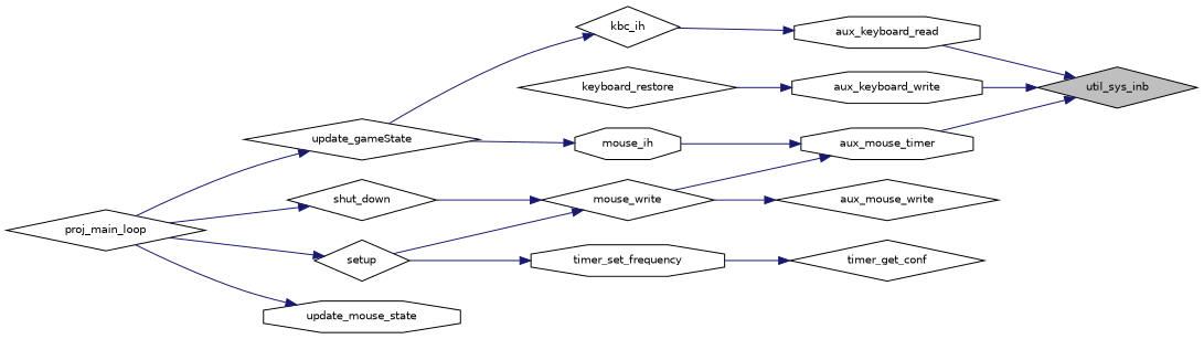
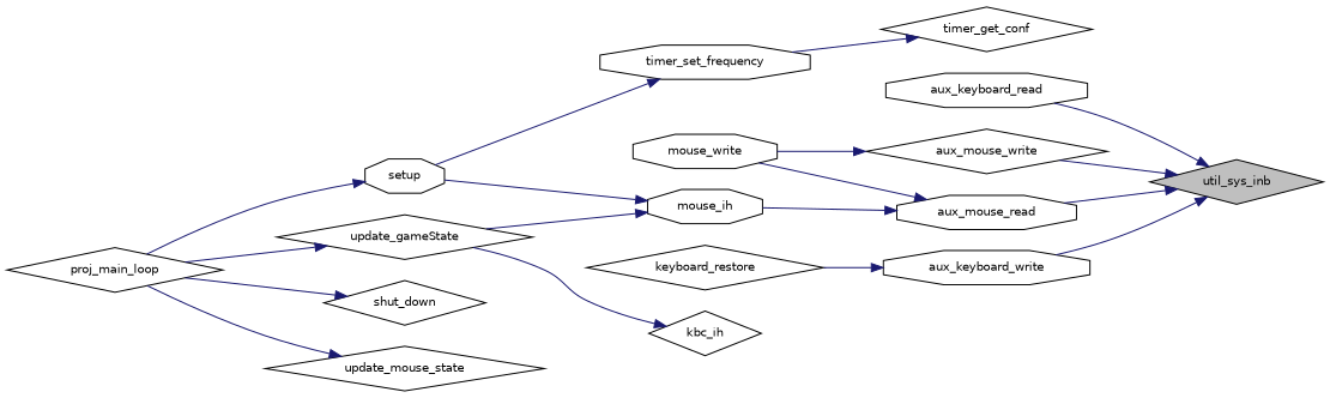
  digraph {
    rankdir=RL
    node [color=black fillcolor=white fontname=Helvetica fontsize=10 shape=diamond style=filled]
    edge [color=midnightblue dir=back fontname=Helvetica fontsize=10 labelfontname=Helvetica labelfontsize=10 style=solid]
    n1 [fillcolor=grey75 fontcolor=black height=0.2 label=util_sys_inb width=0.4]
    n2 [height=0.2 label=aux_keyboard_read shape=octagon width=0.4]
    n3 [height=0.2 label=aux_keyboard_write shape=octagon width=0.4]
-   n4 [height=0.2 label=aux_mouse_timer shape=octagon width=0.4]
+   n4 [height=0.2 label=aux_mouse_read shape=octagon width=0.4]
    n5 [height=0.2 label=aux_mouse_write width=0.4]
    n6 [height=0.2 label=kbc_ih width=0.4]
    n7 [height=0.2 label=keyboard_restore width=0.4]
-   n8 [height=0.2 label=mouse_write width=0.4]
+   n8 [height=0.2 label=mouse_write shape=octagon width=0.4]
    n9 [height=0.2 label=mouse_ih shape=octagon width=0.4]
-   n10 [height=0.2 label=setup width=0.4]
+   n10 [height=0.2 label=setup shape=octagon width=0.4]
    n11 [height=0.2 label=shut_down width=0.4]
    n12 [height=0.2 label=timer_get_conf width=0.4]
    n13 [height=0.2 label=timer_set_frequency shape=octagon width=0.4]
    n14 [height=0.2 label=update_gameState width=0.4]
    n15 [height=0.2 label=proj_main_loop width=0.4]
-   n16 [height=0.2 label=update_mouse_state shape=octagon width=0.4]
+   n16 [height=0.2 label=update_mouse_state width=0.4]
    n1 -> n2
    n1 -> n3
    n1 -> n4
-   n2 -> n6
+   n1 -> n5
    n3 -> n7
    n4 -> n8
    n4 -> n9
    n5 -> n8
    n6 -> n14
-   n8 -> n10
-   n8 -> n11
+   n9 -> n10
    n9 -> n14
    n10 -> n15
    n11 -> n15
    n12 -> n13
    n13 -> n10
    n14 -> n15
    n16 -> n15
  }
